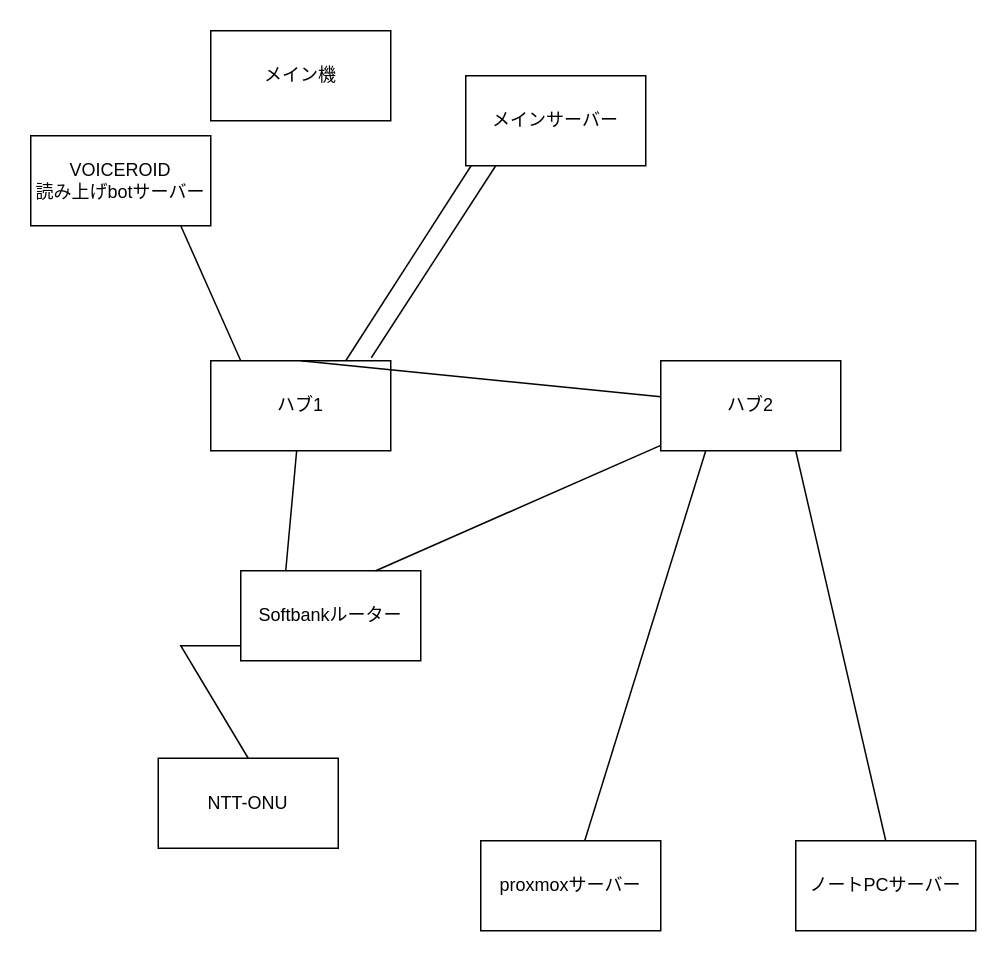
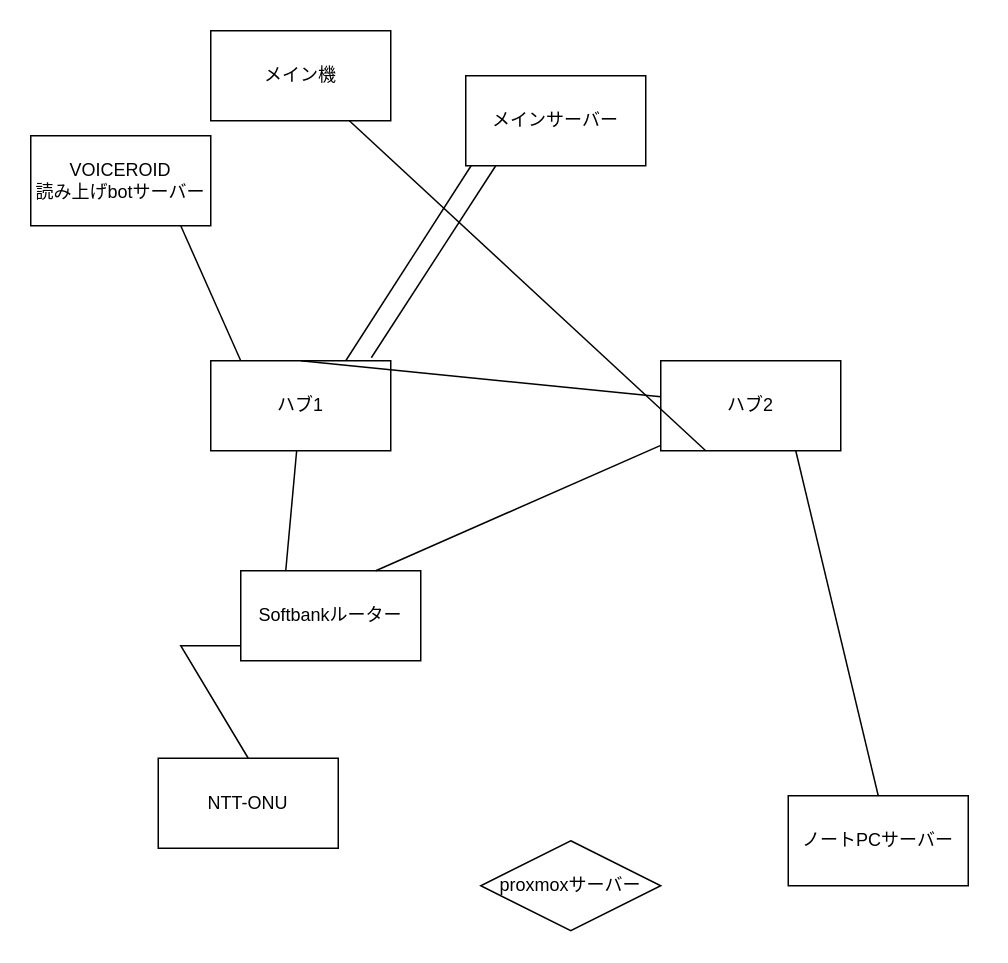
  <mxCell id="0" />
  <mxCell id="1" parent="0" />
  <mxCell id="2" value="NTT-ONU" style="rounded=0;whiteSpace=wrap;html=1;" vertex="1" parent="1"><mxGeometry x="105" y="505" width="120" height="60" as="geometry" /></mxCell>
  <mxCell id="3" value="" style="endArrow=none;html=1;rounded=0;exitX=0.5;exitY=0;exitDx=0;exitDy=0;" edge="1" parent="1" source="2"><mxGeometry width="50" height="50" relative="1" as="geometry"><mxPoint x="390" y="410" as="sourcePoint" /><mxPoint x="160" y="430" as="targetPoint" /><Array as="points"><mxPoint x="120" y="430" /></Array></mxGeometry></mxCell>
  <mxCell id="4" value="Softbankルーター" style="rounded=0;whiteSpace=wrap;html=1;" vertex="1" parent="1"><mxGeometry x="160" y="380" width="120" height="60" as="geometry" /></mxCell>
  <mxCell id="5" value="" style="endArrow=none;html=1;rounded=0;exitX=0.25;exitY=0;exitDx=0;exitDy=0;" edge="1" parent="1" source="4" target="6"><mxGeometry width="50" height="50" relative="1" as="geometry"><mxPoint x="390" y="410" as="sourcePoint" /><mxPoint x="200" y="270" as="targetPoint" /></mxGeometry></mxCell>
  <mxCell id="6" value="ハブ1" style="rounded=0;whiteSpace=wrap;html=1;" vertex="1" parent="1"><mxGeometry x="140" y="240" width="120" height="60" as="geometry" /></mxCell>
  <mxCell id="7" value="" style="endArrow=none;html=1;rounded=0;exitX=0.5;exitY=0;exitDx=0;exitDy=0;" edge="1" parent="1" source="6" target="15"><mxGeometry width="50" height="50" relative="1" as="geometry"><mxPoint x="390" y="410" as="sourcePoint" /><mxPoint x="200" y="150" as="targetPoint" /></mxGeometry></mxCell>
  <mxCell id="8" value="" style="endArrow=none;html=1;rounded=0;" edge="1" parent="1"><mxGeometry width="50" height="50" relative="1" as="geometry"><mxPoint x="160" y="240" as="sourcePoint" /><mxPoint x="120" y="150" as="targetPoint" /></mxGeometry></mxCell>
  <mxCell id="9" value="VOICEROID&lt;br&gt;読み上げbotサーバー" style="rounded=0;whiteSpace=wrap;html=1;" vertex="1" parent="1"><mxGeometry x="20" y="90" width="120" height="60" as="geometry" /></mxCell>
  <mxCell id="10" value="メイン機" style="rounded=0;whiteSpace=wrap;html=1;" vertex="1" parent="1"><mxGeometry x="140" y="20" width="120" height="60" as="geometry" /></mxCell>
  <mxCell id="11" value="" style="endArrow=none;html=1;rounded=0;exitX=0.75;exitY=0;exitDx=0;exitDy=0;" edge="1" parent="1" source="6"><mxGeometry width="50" height="50" relative="1" as="geometry"><mxPoint x="390" y="410" as="sourcePoint" /><mxPoint x="320" y="100" as="targetPoint" /><Array as="points" /></mxGeometry></mxCell>
  <mxCell id="12" value="" style="endArrow=none;html=1;rounded=0;exitX=0.892;exitY=-0.033;exitDx=0;exitDy=0;exitPerimeter=0;" edge="1" parent="1" source="6"><mxGeometry width="50" height="50" relative="1" as="geometry"><mxPoint x="390" y="410" as="sourcePoint" /><mxPoint x="330" y="110" as="targetPoint" /><Array as="points" /></mxGeometry></mxCell>
  <mxCell id="13" value="メインサーバー" style="rounded=0;whiteSpace=wrap;html=1;" vertex="1" parent="1"><mxGeometry x="310" y="50" width="120" height="60" as="geometry" /></mxCell>
  <mxCell id="14" value="" style="endArrow=none;html=1;rounded=0;exitX=0.75;exitY=0;exitDx=0;exitDy=0;" edge="1" parent="1" source="4" target="15"><mxGeometry width="50" height="50" relative="1" as="geometry"><mxPoint x="390" y="410" as="sourcePoint" /><mxPoint x="360" y="310" as="targetPoint" /></mxGeometry></mxCell>
  <mxCell id="15" value="ハブ2" style="rounded=0;whiteSpace=wrap;html=1;" vertex="1" parent="1"><mxGeometry x="440" y="240" width="120" height="60" as="geometry" /></mxCell>
- <mxCell id="16" value="" style="endArrow=none;html=1;rounded=0;exitX=0.25;exitY=1;exitDx=0;exitDy=0;" edge="1" parent="1" source="15" target="17"><mxGeometry width="50" height="50" relative="1" as="geometry"><mxPoint x="390" y="400" as="sourcePoint" /><mxPoint x="440" y="430" as="targetPoint" /></mxGeometry></mxCell>
- <mxCell id="17" value="proxmoxサーバー" style="rounded=0;whiteSpace=wrap;html=1;" vertex="1" parent="1"><mxGeometry x="320" y="560" width="120" height="60" as="geometry" /></mxCell>
+ <mxCell id="16" value="" style="endArrow=none;html=1;rounded=0;exitX=0.25;exitY=1;exitDx=0;exitDy=0;" edge="1" parent="1" source="15" target="10"><mxGeometry width="50" height="50" relative="1" as="geometry"><mxPoint x="390" y="400" as="sourcePoint" /><mxPoint x="440" y="430" as="targetPoint" /></mxGeometry></mxCell>
+ <mxCell id="17" value="proxmoxサーバー" style="rhombus;whiteSpace=wrap;html=1;" vertex="1" parent="1"><mxGeometry x="320" y="560" width="120" height="60" as="geometry" /></mxCell>
  <mxCell id="18" value="" style="endArrow=none;html=1;rounded=0;entryX=0.75;entryY=1;entryDx=0;entryDy=0;exitX=0.5;exitY=0;exitDx=0;exitDy=0;" edge="1" parent="1" source="19" target="15"><mxGeometry width="50" height="50" relative="1" as="geometry"><mxPoint x="570" y="510" as="sourcePoint" /><mxPoint x="520" y="320" as="targetPoint" /></mxGeometry></mxCell>
- <mxCell id="19" value="ノートPCサーバー" style="rounded=0;whiteSpace=wrap;html=1;" vertex="1" parent="1"><mxGeometry x="530" y="560" width="120" height="60" as="geometry" /></mxCell>
+ <mxCell id="19" value="ノートPCサーバー" style="rounded=0;whiteSpace=wrap;html=1;" vertex="1" parent="1"><mxGeometry x="525" y="530" width="120" height="60" as="geometry" /></mxCell>
